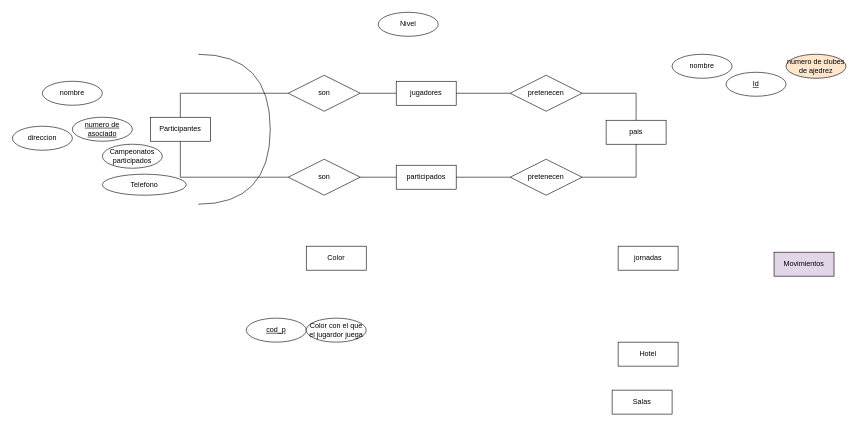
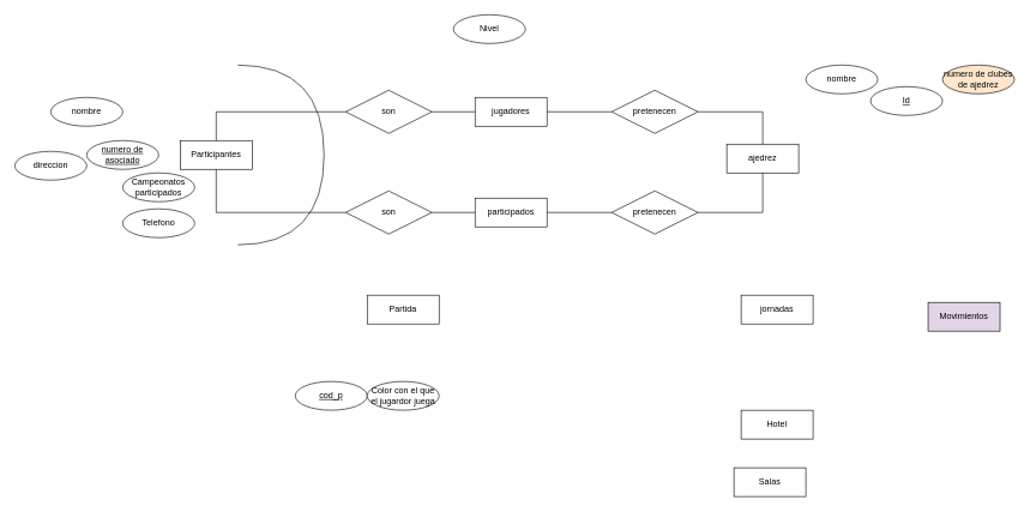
  <mxCell id="0" />
  <mxCell id="1" parent="0" />
  <mxCell id="2" value="Hotel" style="whiteSpace=wrap;html=1;align=center;" vertex="1" parent="1"><mxGeometry x="1030" y="570" width="100" height="40" as="geometry" /></mxCell>
- <mxCell id="3" value="Color" style="whiteSpace=wrap;html=1;align=center;" vertex="1" parent="1"><mxGeometry x="510" y="410" width="100" height="40" as="geometry" /></mxCell>
+ <mxCell id="3" value="Partida" style="whiteSpace=wrap;html=1;align=center;" vertex="1" parent="1"><mxGeometry x="510" y="410" width="100" height="40" as="geometry" /></mxCell>
  <mxCell id="4" value="jornadas" style="whiteSpace=wrap;html=1;align=center;" vertex="1" parent="1"><mxGeometry x="1030" y="410" width="100" height="40" as="geometry" /></mxCell>
  <mxCell id="5" value="Salas" style="whiteSpace=wrap;html=1;align=center;" vertex="1" parent="1"><mxGeometry x="1020" y="650" width="100" height="40" as="geometry" /></mxCell>
  <mxCell id="6" value="Movimientos" style="whiteSpace=wrap;html=1;align=center;fillColor=#e1d5e7;" vertex="1" parent="1"><mxGeometry x="1290" y="420" width="100" height="40" as="geometry" /></mxCell>
  <mxCell id="7" value="Id" style="ellipse;whiteSpace=wrap;html=1;align=center;fontStyle=4;" vertex="1" parent="1"><mxGeometry x="1210" y="120" width="100" height="40" as="geometry" /></mxCell>
  <mxCell id="8" value="numero de clubes de ajedrez" style="ellipse;whiteSpace=wrap;html=1;align=center;fillColor=#ffe6cc;" vertex="1" parent="1"><mxGeometry x="1310" y="90" width="100" height="40" as="geometry" /></mxCell>
  <mxCell id="9" value="nombre" style="ellipse;whiteSpace=wrap;html=1;align=center;" vertex="1" parent="1"><mxGeometry x="1120" y="90" width="100" height="40" as="geometry" /></mxCell>
  <mxCell id="10" value="cod_p" style="ellipse;whiteSpace=wrap;html=1;align=center;fontStyle=4;" vertex="1" parent="1"><mxGeometry x="410" y="530" width="100" height="40" as="geometry" /></mxCell>
  <mxCell id="11" value="Color con el que el jugardor juega" style="ellipse;whiteSpace=wrap;html=1;align=center;" vertex="1" parent="1"><mxGeometry x="510" y="530" width="100" height="40" as="geometry" /></mxCell>
  <mxCell id="12" value="Participantes" style="whiteSpace=wrap;html=1;align=center;" vertex="1" parent="1"><mxGeometry x="250" y="195" width="100" height="40" as="geometry" /></mxCell>
  <mxCell id="13" value="participados" style="whiteSpace=wrap;html=1;align=center;" vertex="1" parent="1"><mxGeometry x="660" y="275" width="100" height="40" as="geometry" /></mxCell>
  <mxCell id="14" value="jugadores" style="whiteSpace=wrap;html=1;align=center;" vertex="1" parent="1"><mxGeometry x="660" y="135" width="100" height="40" as="geometry" /></mxCell>
  <mxCell id="15" value="son" style="shape=rhombus;perimeter=rhombusPerimeter;whiteSpace=wrap;html=1;align=center;" vertex="1" parent="1"><mxGeometry x="480" y="125" width="120" height="60" as="geometry" /></mxCell>
  <mxCell id="16" value="numero de asociado" style="ellipse;whiteSpace=wrap;html=1;align=center;fontStyle=4;" vertex="1" parent="1"><mxGeometry x="120" y="195" width="100" height="40" as="geometry" /></mxCell>
  <mxCell id="17" value="Campeonatos participados" style="ellipse;whiteSpace=wrap;html=1;align=center;" vertex="1" parent="1"><mxGeometry x="170" y="240" width="100" height="40" as="geometry" /></mxCell>
- <mxCell id="18" value="Telefono" style="ellipse;whiteSpace=wrap;html=1;align=center;" vertex="1" parent="1"><mxGeometry x="170" y="290" width="140" height="35" as="geometry" /></mxCell>
+ <mxCell id="18" value="Telefono" style="ellipse;whiteSpace=wrap;html=1;align=center;" vertex="1" parent="1"><mxGeometry x="170" y="290" width="100" height="40" as="geometry" /></mxCell>
  <mxCell id="19" value="direccion" style="ellipse;whiteSpace=wrap;html=1;align=center;" vertex="1" parent="1"><mxGeometry x="20" y="210" width="100" height="40" as="geometry" /></mxCell>
  <mxCell id="20" value="nombre" style="ellipse;whiteSpace=wrap;html=1;align=center;" vertex="1" parent="1"><mxGeometry x="70" y="135" width="100" height="40" as="geometry" /></mxCell>
  <mxCell id="21" value="Nivel" style="ellipse;whiteSpace=wrap;html=1;align=center;" vertex="1" parent="1"><mxGeometry x="630" y="20" width="100" height="40" as="geometry" /></mxCell>
- <mxCell id="22" value="pais" style="whiteSpace=wrap;html=1;align=center;" vertex="1" parent="1"><mxGeometry x="1010" y="200" width="100" height="40" as="geometry" /></mxCell>
+ <mxCell id="22" value="ajedrez" style="whiteSpace=wrap;html=1;align=center;" vertex="1" parent="1"><mxGeometry x="1010" y="200" width="100" height="40" as="geometry" /></mxCell>
  <mxCell id="23" value="son" style="shape=rhombus;perimeter=rhombusPerimeter;whiteSpace=wrap;html=1;align=center;" vertex="1" parent="1"><mxGeometry x="480" y="265" width="120" height="60" as="geometry" /></mxCell>
  <mxCell id="24" value="" style="endArrow=none;html=1;rounded=0;exitX=0.5;exitY=0;exitDx=0;exitDy=0;entryX=0;entryY=0.5;entryDx=0;entryDy=0;" edge="1" parent="1" source="12" target="15"><mxGeometry width="50" height="50" relative="1" as="geometry"><mxPoint x="490" y="265" as="sourcePoint" /><mxPoint x="540" y="215" as="targetPoint" /><Array as="points"><mxPoint x="300" y="155" /></Array></mxGeometry></mxCell>
  <mxCell id="25" value="" style="endArrow=none;html=1;rounded=0;exitX=0.5;exitY=1;exitDx=0;exitDy=0;entryX=0;entryY=0.5;entryDx=0;entryDy=0;" edge="1" parent="1" source="12" target="23"><mxGeometry width="50" height="50" relative="1" as="geometry"><mxPoint x="490" y="265" as="sourcePoint" /><mxPoint x="540" y="215" as="targetPoint" /><Array as="points"><mxPoint x="300" y="295" /></Array></mxGeometry></mxCell>
  <mxCell id="26" value="" style="shape=requiredInterface;html=1;verticalLabelPosition=bottom;sketch=0;" vertex="1" parent="1"><mxGeometry x="330" y="90" width="120" height="250" as="geometry" /></mxCell>
  <mxCell id="27" value="" style="endArrow=none;html=1;rounded=0;entryX=0;entryY=0.5;entryDx=0;entryDy=0;exitX=1;exitY=0.5;exitDx=0;exitDy=0;" edge="1" parent="1" source="15" target="14"><mxGeometry width="50" height="50" relative="1" as="geometry"><mxPoint x="360" y="160" as="sourcePoint" /><mxPoint x="410" y="110" as="targetPoint" /></mxGeometry></mxCell>
  <mxCell id="28" value="" style="endArrow=none;html=1;rounded=0;entryX=0;entryY=0.5;entryDx=0;entryDy=0;exitX=1;exitY=0.5;exitDx=0;exitDy=0;" edge="1" parent="1" source="23" target="13"><mxGeometry width="50" height="50" relative="1" as="geometry"><mxPoint x="360" y="160" as="sourcePoint" /><mxPoint x="410" y="110" as="targetPoint" /></mxGeometry></mxCell>
  <mxCell id="29" value="pretenecen" style="shape=rhombus;perimeter=rhombusPerimeter;whiteSpace=wrap;html=1;align=center;" vertex="1" parent="1"><mxGeometry x="850" y="125" width="120" height="60" as="geometry" /></mxCell>
  <mxCell id="30" value="pretenecen" style="shape=rhombus;perimeter=rhombusPerimeter;whiteSpace=wrap;html=1;align=center;" vertex="1" parent="1"><mxGeometry x="850" y="265" width="120" height="60" as="geometry" /></mxCell>
  <mxCell id="31" value="" style="endArrow=none;html=1;rounded=0;entryX=0.5;entryY=0;entryDx=0;entryDy=0;exitX=1;exitY=0.5;exitDx=0;exitDy=0;" edge="1" parent="1" source="29" target="22"><mxGeometry width="50" height="50" relative="1" as="geometry"><mxPoint x="900" y="260" as="sourcePoint" /><mxPoint x="950" y="210" as="targetPoint" /><Array as="points"><mxPoint x="1060" y="155" /></Array></mxGeometry></mxCell>
  <mxCell id="32" value="" style="endArrow=none;html=1;rounded=0;entryX=1;entryY=0.5;entryDx=0;entryDy=0;exitX=0;exitY=0.5;exitDx=0;exitDy=0;" edge="1" parent="1" source="29" target="14"><mxGeometry width="50" height="50" relative="1" as="geometry"><mxPoint x="840" y="260" as="sourcePoint" /><mxPoint x="890" y="210" as="targetPoint" /></mxGeometry></mxCell>
  <mxCell id="33" value="" style="endArrow=none;html=1;rounded=0;exitX=1;exitY=0.5;exitDx=0;exitDy=0;entryX=0;entryY=0.5;entryDx=0;entryDy=0;" edge="1" parent="1" source="13" target="30"><mxGeometry width="50" height="50" relative="1" as="geometry"><mxPoint x="840" y="260" as="sourcePoint" /><mxPoint x="890" y="210" as="targetPoint" /></mxGeometry></mxCell>
  <mxCell id="34" value="" style="endArrow=none;html=1;rounded=0;entryX=0.5;entryY=1;entryDx=0;entryDy=0;exitX=1;exitY=0.5;exitDx=0;exitDy=0;" edge="1" parent="1" source="30" target="22"><mxGeometry width="50" height="50" relative="1" as="geometry"><mxPoint x="840" y="260" as="sourcePoint" /><mxPoint x="890" y="210" as="targetPoint" /><Array as="points"><mxPoint x="1060" y="295" /></Array></mxGeometry></mxCell>
